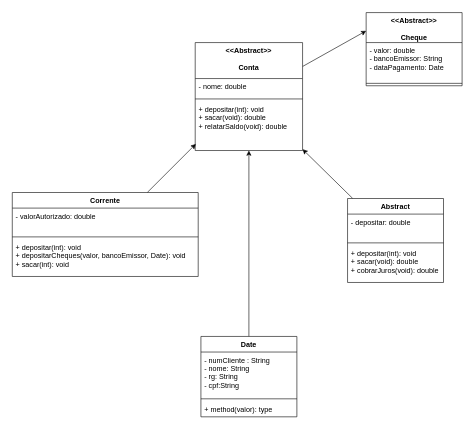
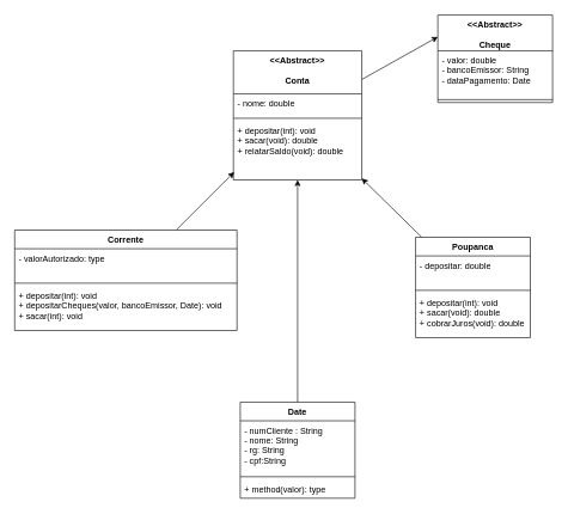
  <mxCell id="0" />
  <mxCell id="1" parent="0" />
  <mxCell id="2" style="edgeStyle=none;rounded=0;orthogonalLoop=1;jettySize=auto;html=1;" edge="1" parent="1" source="3" target="11"><mxGeometry relative="1" as="geometry" /></mxCell>
  <mxCell id="3" value="Date&#10;" style="swimlane;fontStyle=1;align=center;verticalAlign=top;childLayout=stackLayout;horizontal=1;startSize=26;horizontalStack=0;resizeParent=1;resizeParentMax=0;resizeLast=0;collapsible=1;marginBottom=0;" vertex="1" parent="1"><mxGeometry x="334.5" y="560" width="160" height="134" as="geometry" /></mxCell>
  <mxCell id="4" value="- numCliente : String&#10;- nome: String&#10;- rg: String&#10;- cpf:String&#10;" style="text;strokeColor=none;fillColor=none;align=left;verticalAlign=top;spacingLeft=4;spacingRight=4;overflow=hidden;rotatable=0;points=[[0,0.5],[1,0.5]];portConstraint=eastwest;" vertex="1" parent="3"><mxGeometry y="26" width="160" height="74" as="geometry" /></mxCell>
  <mxCell id="5" value="" style="line;strokeWidth=1;fillColor=none;align=left;verticalAlign=middle;spacingTop=-1;spacingLeft=3;spacingRight=3;rotatable=0;labelPosition=right;points=[];portConstraint=eastwest;" vertex="1" parent="3"><mxGeometry y="100" width="160" height="8" as="geometry" /></mxCell>
  <mxCell id="6" value="+ method(valor): type" style="text;strokeColor=none;fillColor=none;align=left;verticalAlign=top;spacingLeft=4;spacingRight=4;overflow=hidden;rotatable=0;points=[[0,0.5],[1,0.5]];portConstraint=eastwest;" vertex="1" parent="3"><mxGeometry y="108" width="160" height="26" as="geometry" /></mxCell>
  <mxCell id="7" style="edgeStyle=none;rounded=0;orthogonalLoop=1;jettySize=auto;html=1;entryX=0;entryY=0.25;entryDx=0;entryDy=0;" edge="1" parent="1" source="8" target="22"><mxGeometry relative="1" as="geometry" /></mxCell>
  <mxCell id="8" value="&lt;&lt;Abstract&gt;&gt;&#10;&#10;Conta&#10;" style="swimlane;fontStyle=1;align=center;verticalAlign=top;childLayout=stackLayout;horizontal=1;startSize=60;horizontalStack=0;resizeParent=1;resizeParentMax=0;resizeLast=0;collapsible=1;marginBottom=0;" vertex="1" parent="1"><mxGeometry x="325" y="70" width="179" height="180" as="geometry" /></mxCell>
  <mxCell id="9" value="- nome: double&#10;" style="text;strokeColor=none;fillColor=none;align=left;verticalAlign=top;spacingLeft=4;spacingRight=4;overflow=hidden;rotatable=0;points=[[0,0.5],[1,0.5]];portConstraint=eastwest;" vertex="1" parent="8"><mxGeometry y="60" width="179" height="30" as="geometry" /></mxCell>
  <mxCell id="10" value="" style="line;strokeWidth=1;fillColor=none;align=left;verticalAlign=middle;spacingTop=-1;spacingLeft=3;spacingRight=3;rotatable=0;labelPosition=right;points=[];portConstraint=eastwest;" vertex="1" parent="8"><mxGeometry y="90" width="179" height="8" as="geometry" /></mxCell>
  <mxCell id="11" value="+ depositar(int): void&#10;+ sacar(void): double&#10;+ relatarSaldo(void): double&#10;" style="text;strokeColor=none;fillColor=none;align=left;verticalAlign=top;spacingLeft=4;spacingRight=4;overflow=hidden;rotatable=0;points=[[0,0.5],[1,0.5]];portConstraint=eastwest;" vertex="1" parent="8"><mxGeometry y="98" width="179" height="82" as="geometry" /></mxCell>
  <mxCell id="12" style="edgeStyle=none;rounded=0;orthogonalLoop=1;jettySize=auto;html=1;" edge="1" parent="1" source="13" target="8"><mxGeometry relative="1" as="geometry"><mxPoint x="610" y="190" as="targetPoint" /></mxGeometry></mxCell>
- <mxCell id="13" value="Abstract" style="swimlane;fontStyle=1;align=center;verticalAlign=top;childLayout=stackLayout;horizontal=1;startSize=26;horizontalStack=0;resizeParent=1;resizeParentMax=0;resizeLast=0;collapsible=1;marginBottom=0;" vertex="1" parent="1"><mxGeometry x="579" y="330" width="160" height="140" as="geometry" /></mxCell>
+ <mxCell id="13" value="Poupanca" style="swimlane;fontStyle=1;align=center;verticalAlign=top;childLayout=stackLayout;horizontal=1;startSize=26;horizontalStack=0;resizeParent=1;resizeParentMax=0;resizeLast=0;collapsible=1;marginBottom=0;" vertex="1" parent="1"><mxGeometry x="579" y="330" width="160" height="140" as="geometry" /></mxCell>
  <mxCell id="14" value="- depositar: double&#10;" style="text;strokeColor=none;fillColor=none;align=left;verticalAlign=top;spacingLeft=4;spacingRight=4;overflow=hidden;rotatable=0;points=[[0,0.5],[1,0.5]];portConstraint=eastwest;" vertex="1" parent="13"><mxGeometry y="26" width="160" height="44" as="geometry" /></mxCell>
  <mxCell id="15" value="" style="line;strokeWidth=1;fillColor=none;align=left;verticalAlign=middle;spacingTop=-1;spacingLeft=3;spacingRight=3;rotatable=0;labelPosition=right;points=[];portConstraint=eastwest;" vertex="1" parent="13"><mxGeometry y="70" width="160" height="8" as="geometry" /></mxCell>
  <mxCell id="16" value="+ depositar(int): void&#10;+ sacar(void): double&#10;+ cobrarJuros(void): double&#10;&#10;&#10;" style="text;strokeColor=none;fillColor=none;align=left;verticalAlign=top;spacingLeft=4;spacingRight=4;overflow=hidden;rotatable=0;points=[[0,0.5],[1,0.5]];portConstraint=eastwest;" vertex="1" parent="13"><mxGeometry y="78" width="160" height="62" as="geometry" /></mxCell>
  <mxCell id="17" style="edgeStyle=none;rounded=0;orthogonalLoop=1;jettySize=auto;html=1;entryX=0.006;entryY=0.866;entryDx=0;entryDy=0;entryPerimeter=0;" edge="1" parent="1" source="18" target="11"><mxGeometry relative="1" as="geometry" /></mxCell>
  <mxCell id="18" value="Corrente" style="swimlane;fontStyle=1;align=center;verticalAlign=top;childLayout=stackLayout;horizontal=1;startSize=26;horizontalStack=0;resizeParent=1;resizeParentMax=0;resizeLast=0;collapsible=1;marginBottom=0;" vertex="1" parent="1"><mxGeometry x="20" y="320" width="310" height="140" as="geometry" /></mxCell>
- <mxCell id="19" value="- valorAutorizado: double" style="text;strokeColor=none;fillColor=none;align=left;verticalAlign=top;spacingLeft=4;spacingRight=4;overflow=hidden;rotatable=0;points=[[0,0.5],[1,0.5]];portConstraint=eastwest;" vertex="1" parent="18"><mxGeometry y="26" width="310" height="44" as="geometry" /></mxCell>
+ <mxCell id="19" value="- valorAutorizado: type" style="text;strokeColor=none;fillColor=none;align=left;verticalAlign=top;spacingLeft=4;spacingRight=4;overflow=hidden;rotatable=0;points=[[0,0.5],[1,0.5]];portConstraint=eastwest;" vertex="1" parent="18"><mxGeometry y="26" width="310" height="44" as="geometry" /></mxCell>
  <mxCell id="20" value="" style="line;strokeWidth=1;fillColor=none;align=left;verticalAlign=middle;spacingTop=-1;spacingLeft=3;spacingRight=3;rotatable=0;labelPosition=right;points=[];portConstraint=eastwest;" vertex="1" parent="18"><mxGeometry y="70" width="310" height="8" as="geometry" /></mxCell>
  <mxCell id="21" value="+ depositar(int): void&#10;+ depositarCheques(valor, bancoEmissor, Date): void&#10;+ sacar(int): void&#10;" style="text;strokeColor=none;fillColor=none;align=left;verticalAlign=top;spacingLeft=4;spacingRight=4;overflow=hidden;rotatable=0;points=[[0,0.5],[1,0.5]];portConstraint=eastwest;" vertex="1" parent="18"><mxGeometry y="78" width="310" height="62" as="geometry" /></mxCell>
  <mxCell id="22" value="&lt;&lt;Abstract&gt;&gt;&#10;&#10;Cheque" style="swimlane;fontStyle=1;align=center;verticalAlign=top;childLayout=stackLayout;horizontal=1;startSize=50;horizontalStack=0;resizeParent=1;resizeParentMax=0;resizeLast=0;collapsible=1;marginBottom=0;" vertex="1" parent="1"><mxGeometry x="610" y="20" width="160" height="122" as="geometry" /></mxCell>
  <mxCell id="23" value="- valor: double&#10;- bancoEmissor: String&#10;- dataPagamento: Date&#10;" style="text;strokeColor=none;fillColor=none;align=left;verticalAlign=top;spacingLeft=4;spacingRight=4;overflow=hidden;rotatable=0;points=[[0,0.5],[1,0.5]];portConstraint=eastwest;" vertex="1" parent="22"><mxGeometry y="50" width="160" height="64" as="geometry" /></mxCell>
  <mxCell id="24" value="" style="line;strokeWidth=1;fillColor=none;align=left;verticalAlign=middle;spacingTop=-1;spacingLeft=3;spacingRight=3;rotatable=0;labelPosition=right;points=[];portConstraint=eastwest;" vertex="1" parent="22"><mxGeometry y="114" width="160" height="8" as="geometry" /></mxCell>
